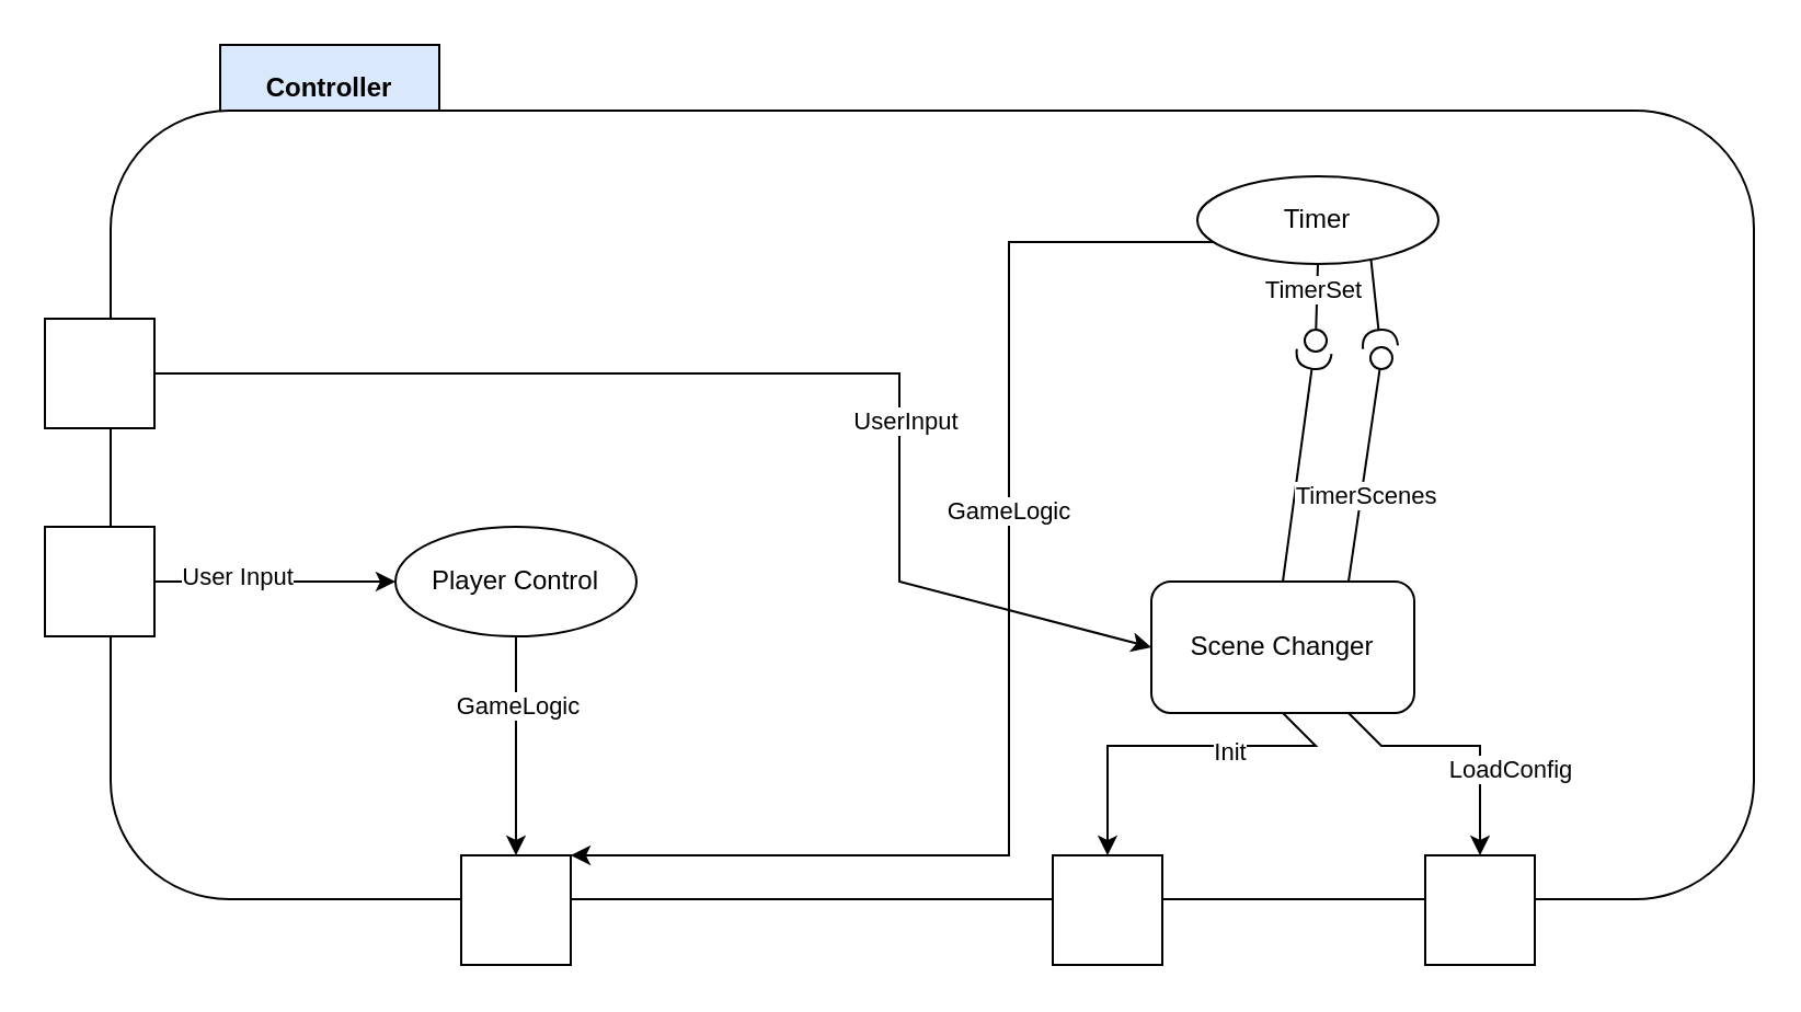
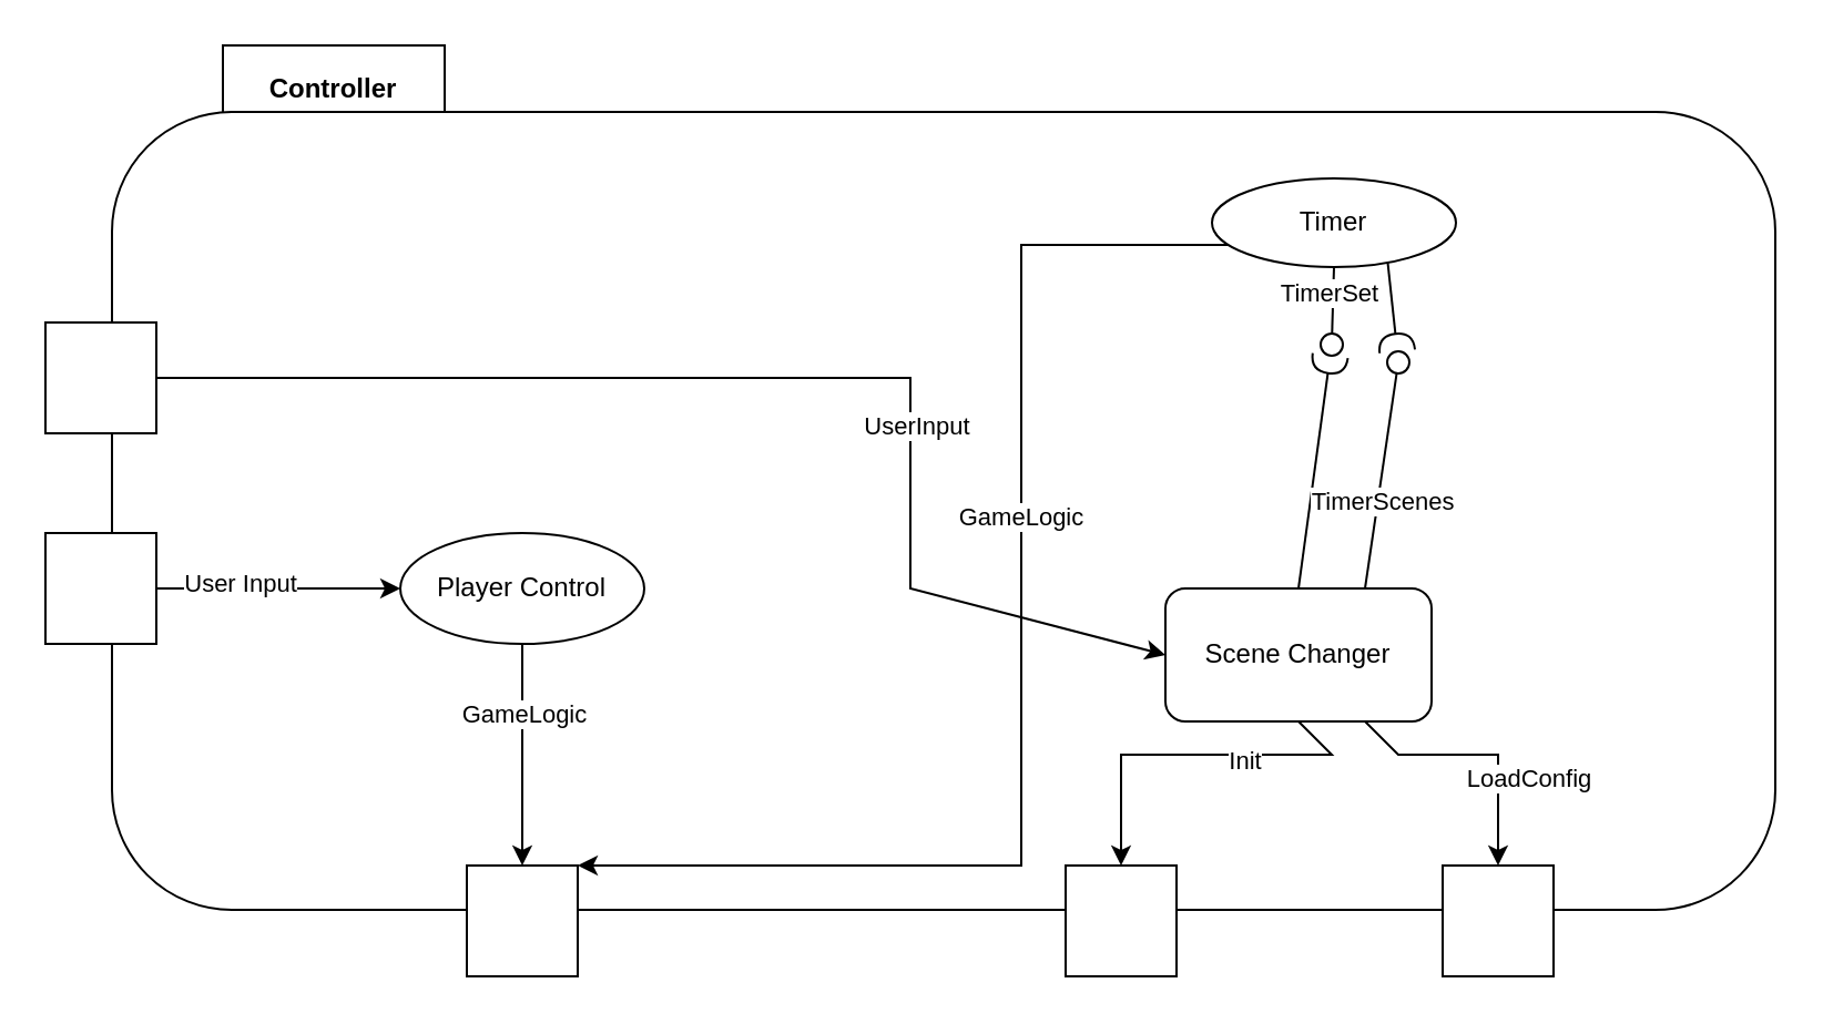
  <mxCell id="0" />
  <mxCell id="1" parent="0" />
- <mxCell id="2" value="&lt;b&gt;Controller&lt;/b&gt;" style="rounded=0;whiteSpace=wrap;html=1;fillColor=#dae8fc;" parent="1" vertex="1"><mxGeometry x="100" y="20" width="100" height="40" as="geometry" /></mxCell>
+ <mxCell id="2" value="&lt;b&gt;Controller&lt;/b&gt;" style="rounded=0;whiteSpace=wrap;html=1;" parent="1" vertex="1"><mxGeometry x="100" y="20" width="100" height="40" as="geometry" /></mxCell>
  <mxCell id="3" value="" style="rounded=1;whiteSpace=wrap;html=1;" parent="1" vertex="1"><mxGeometry x="50" y="50" width="750" height="360" as="geometry" /></mxCell>
  <mxCell id="4" style="edgeStyle=orthogonalEdgeStyle;rounded=0;orthogonalLoop=1;jettySize=auto;html=1;entryX=1;entryY=0;entryDx=0;entryDy=0;" edge="1" parent="1" source="6" target="25"><mxGeometry relative="1" as="geometry"><Array as="points"><mxPoint x="460" y="110" /><mxPoint x="460" y="390" /></Array></mxGeometry></mxCell>
  <mxCell id="5" value="GameLogic" style="edgeLabel;html=1;align=center;verticalAlign=middle;resizable=0;points=[];" vertex="1" connectable="0" parent="4"><mxGeometry x="-0.245" y="-1" relative="1" as="geometry"><mxPoint as="offset" /></mxGeometry></mxCell>
  <mxCell id="6" value="Timer" style="ellipse;whiteSpace=wrap;html=1;" parent="1" vertex="1"><mxGeometry x="546" y="80" width="110" height="40" as="geometry" /></mxCell>
  <mxCell id="7" value="Player Control" style="ellipse;whiteSpace=wrap;html=1;" parent="1" vertex="1"><mxGeometry x="180" y="240" width="110" height="50" as="geometry" /></mxCell>
  <mxCell id="8" value="" style="whiteSpace=wrap;html=1;aspect=fixed;" parent="1" vertex="1"><mxGeometry x="20" y="240" width="50" height="50" as="geometry" /></mxCell>
  <mxCell id="9" value="" style="endArrow=classic;html=1;rounded=0;exitX=1;exitY=0.5;exitDx=0;exitDy=0;entryX=0;entryY=0.5;entryDx=0;entryDy=0;" parent="1" source="8" target="7" edge="1"><mxGeometry width="50" height="50" relative="1" as="geometry"><mxPoint x="410" y="250" as="sourcePoint" /><mxPoint x="460" y="200" as="targetPoint" /></mxGeometry></mxCell>
  <mxCell id="10" value="User Input" style="edgeLabel;html=1;align=center;verticalAlign=middle;resizable=0;points=[];" parent="9" vertex="1" connectable="0"><mxGeometry x="-0.327" y="3" relative="1" as="geometry"><mxPoint as="offset" /></mxGeometry></mxCell>
  <mxCell id="11" value="Scene Changer" style="rounded=1;whiteSpace=wrap;html=1;" parent="1" vertex="1"><mxGeometry x="525" y="265" width="120" height="60" as="geometry" /></mxCell>
  <mxCell id="12" value="" style="whiteSpace=wrap;html=1;aspect=fixed;" parent="1" vertex="1"><mxGeometry x="480" y="390" width="50" height="50" as="geometry" /></mxCell>
  <mxCell id="13" value="" style="endArrow=classic;html=1;rounded=0;exitX=0.5;exitY=1;exitDx=0;exitDy=0;entryX=0.5;entryY=0;entryDx=0;entryDy=0;" parent="1" source="11" target="12" edge="1"><mxGeometry width="50" height="50" relative="1" as="geometry"><mxPoint x="410" y="640" as="sourcePoint" /><mxPoint x="460" y="590" as="targetPoint" /><Array as="points"><mxPoint x="600" y="340" /><mxPoint x="505" y="340" /></Array></mxGeometry></mxCell>
  <mxCell id="14" value="Init" style="edgeLabel;html=1;align=center;verticalAlign=middle;resizable=0;points=[];" parent="13" vertex="1" connectable="0"><mxGeometry x="-0.263" y="2" relative="1" as="geometry"><mxPoint as="offset" /></mxGeometry></mxCell>
  <mxCell id="15" value="" style="rounded=0;orthogonalLoop=1;jettySize=auto;html=1;endArrow=none;endFill=0;sketch=0;sourcePerimeterSpacing=0;targetPerimeterSpacing=0;exitX=0.5;exitY=1;exitDx=0;exitDy=0;" parent="1" source="6" target="18" edge="1"><mxGeometry relative="1" as="geometry"><mxPoint x="360" y="15" as="sourcePoint" /></mxGeometry></mxCell>
  <mxCell id="16" value="TimerSet" style="edgeLabel;html=1;align=center;verticalAlign=middle;resizable=0;points=[];" vertex="1" connectable="0" parent="15"><mxGeometry x="-0.187" y="-2" relative="1" as="geometry"><mxPoint as="offset" /></mxGeometry></mxCell>
  <mxCell id="17" value="" style="rounded=0;orthogonalLoop=1;jettySize=auto;html=1;endArrow=halfCircle;endFill=0;endSize=6;strokeWidth=1;sketch=0;exitX=0.5;exitY=0;exitDx=0;exitDy=0;" parent="1" source="11" target="18" edge="1"><mxGeometry relative="1" as="geometry"><mxPoint x="400" y="15" as="sourcePoint" /><mxPoint x="820" y="160" as="targetPoint" /></mxGeometry></mxCell>
  <mxCell id="18" value="" style="ellipse;whiteSpace=wrap;html=1;align=center;aspect=fixed;resizable=0;points=[];outlineConnect=0;sketch=0;" parent="1" vertex="1"><mxGeometry x="595" y="150" width="10" height="10" as="geometry" /></mxCell>
  <mxCell id="19" value="" style="whiteSpace=wrap;html=1;aspect=fixed;" parent="1" vertex="1"><mxGeometry x="650" y="390" width="50" height="50" as="geometry" /></mxCell>
  <mxCell id="20" value="" style="endArrow=classic;html=1;rounded=0;exitX=0.75;exitY=1;exitDx=0;exitDy=0;entryX=0.5;entryY=0;entryDx=0;entryDy=0;" parent="1" source="11" target="19" edge="1"><mxGeometry width="50" height="50" relative="1" as="geometry"><mxPoint x="610" y="305" as="sourcePoint" /><mxPoint x="610" y="400" as="targetPoint" /><Array as="points"><mxPoint x="630" y="340" /><mxPoint x="675" y="340" /></Array></mxGeometry></mxCell>
  <mxCell id="21" value="LoadConfig" style="edgeLabel;html=1;align=center;verticalAlign=middle;resizable=0;points=[];" parent="20" vertex="1" connectable="0"><mxGeometry x="-0.2" y="-1" relative="1" as="geometry"><mxPoint x="34" y="9" as="offset" /></mxGeometry></mxCell>
  <mxCell id="22" value="" style="whiteSpace=wrap;html=1;aspect=fixed;" parent="1" vertex="1"><mxGeometry x="20" y="145" width="50" height="50" as="geometry" /></mxCell>
  <mxCell id="23" value="" style="endArrow=classic;html=1;rounded=0;exitX=1;exitY=0.5;exitDx=0;exitDy=0;entryX=0;entryY=0.5;entryDx=0;entryDy=0;" parent="1" source="22" target="11" edge="1"><mxGeometry width="50" height="50" relative="1" as="geometry"><mxPoint x="170" y="170" as="sourcePoint" /><mxPoint x="220" y="120" as="targetPoint" /><Array as="points"><mxPoint x="410" y="170" /><mxPoint x="410" y="265" /></Array></mxGeometry></mxCell>
  <mxCell id="24" value="UserInput" style="edgeLabel;html=1;align=center;verticalAlign=middle;resizable=0;points=[];" parent="23" vertex="1" connectable="0"><mxGeometry x="0.303" y="2" relative="1" as="geometry"><mxPoint as="offset" /></mxGeometry></mxCell>
  <mxCell id="25" value="" style="whiteSpace=wrap;html=1;aspect=fixed;" parent="1" vertex="1"><mxGeometry x="210" y="390" width="50" height="50" as="geometry" /></mxCell>
  <mxCell id="26" value="" style="endArrow=classic;html=1;rounded=0;exitX=0.5;exitY=1;exitDx=0;exitDy=0;entryX=0.5;entryY=0;entryDx=0;entryDy=0;" parent="1" source="7" target="25" edge="1"><mxGeometry width="50" height="50" relative="1" as="geometry"><mxPoint x="310" y="370" as="sourcePoint" /><mxPoint x="360" y="320" as="targetPoint" /></mxGeometry></mxCell>
  <mxCell id="27" value="GameLogic" style="edgeLabel;html=1;align=center;verticalAlign=middle;resizable=0;points=[];" parent="26" vertex="1" connectable="0"><mxGeometry x="-0.371" relative="1" as="geometry"><mxPoint as="offset" /></mxGeometry></mxCell>
  <mxCell id="28" value="" style="rounded=0;orthogonalLoop=1;jettySize=auto;html=1;endArrow=none;endFill=0;sketch=0;sourcePerimeterSpacing=0;targetPerimeterSpacing=0;exitX=0.75;exitY=0;exitDx=0;exitDy=0;" edge="1" parent="1" target="31" source="11"><mxGeometry relative="1" as="geometry"><mxPoint x="610" y="130" as="sourcePoint" /></mxGeometry></mxCell>
  <mxCell id="29" value="TimerScenes" style="edgeLabel;html=1;align=center;verticalAlign=middle;resizable=0;points=[];" vertex="1" connectable="0" parent="28"><mxGeometry x="-0.187" y="-2" relative="1" as="geometry"><mxPoint as="offset" /></mxGeometry></mxCell>
  <mxCell id="30" value="" style="rounded=0;orthogonalLoop=1;jettySize=auto;html=1;endArrow=halfCircle;endFill=0;endSize=6;strokeWidth=1;sketch=0;exitX=0.75;exitY=1;exitDx=0;exitDy=0;" edge="1" parent="1" target="31" source="6"><mxGeometry relative="1" as="geometry"><mxPoint x="610" y="245" as="sourcePoint" /><mxPoint x="830" y="170" as="targetPoint" /></mxGeometry></mxCell>
  <mxCell id="31" value="" style="ellipse;whiteSpace=wrap;html=1;align=center;aspect=fixed;resizable=0;points=[];outlineConnect=0;sketch=0;" vertex="1" parent="1"><mxGeometry x="625" y="158" width="10" height="10" as="geometry" /></mxCell>
